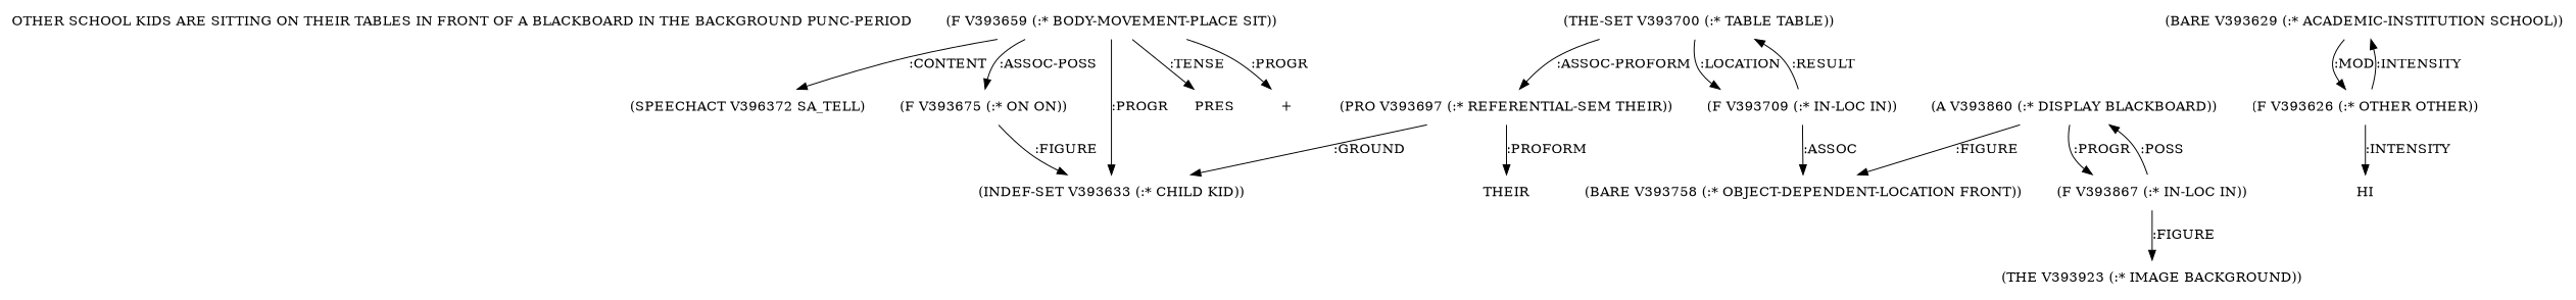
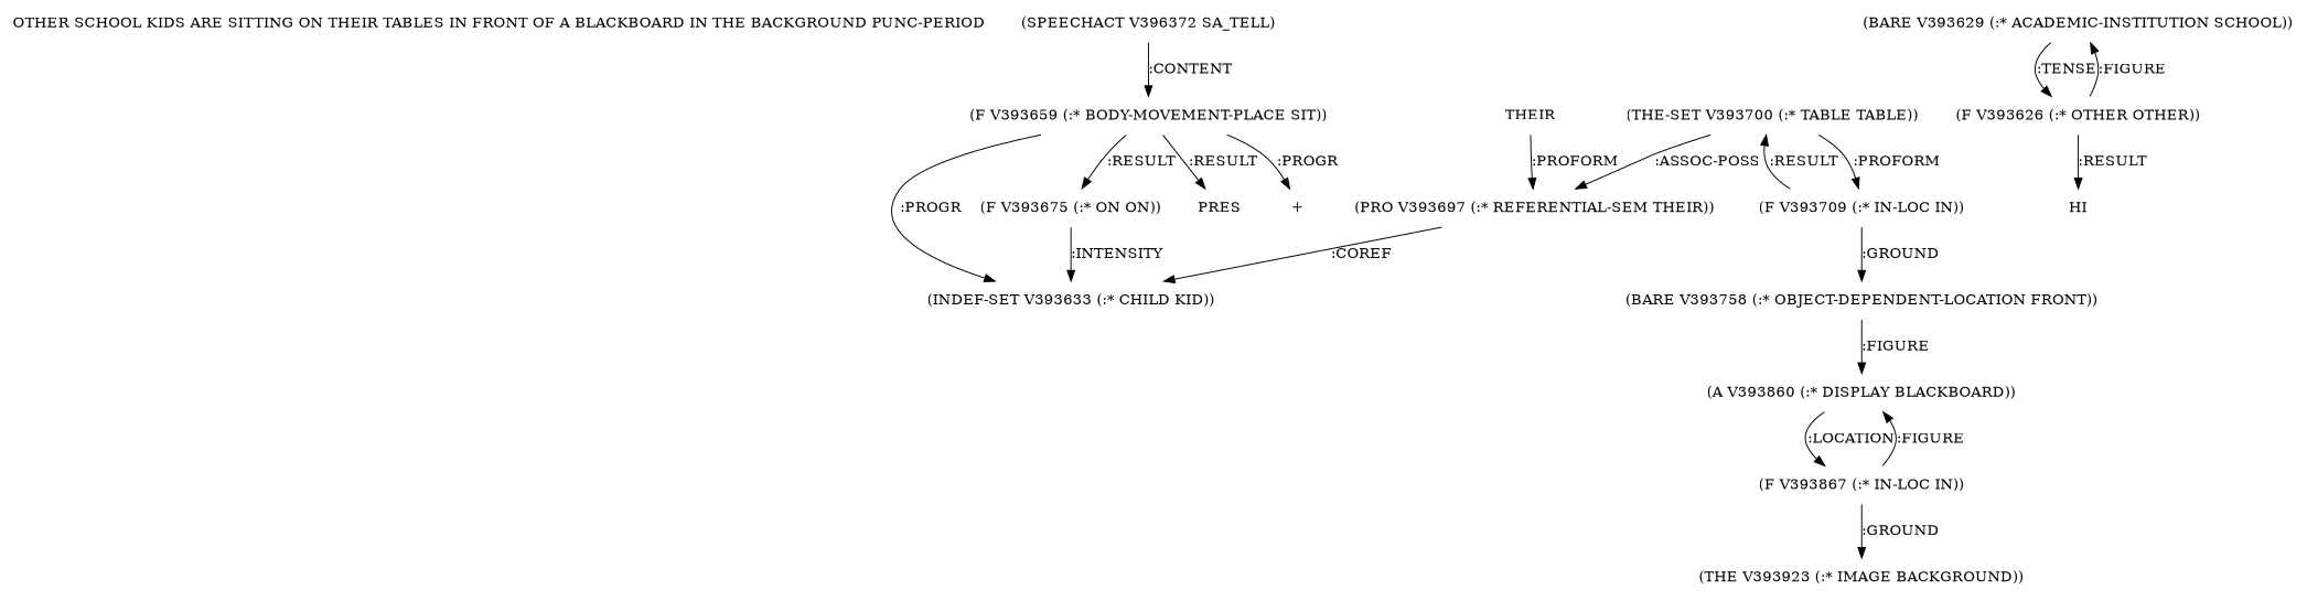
  digraph {
    node [shape=none]
    "OTHER SCHOOL KIDS ARE SITTING ON THEIR TABLES IN FRONT OF A BLACKBOARD IN THE BACKGROUND PUNC-PERIOD"
    n2 [label="(SPEECHACT V396372 SA_TELL)"]
    n3 [label="(F V393659 (:* BODY-MOVEMENT-PLACE SIT))"]
    n4 [label="(F V393675 (:* ON ON))"]
    n5 [label="(INDEF-SET V393633 (:* CHILD KID))"]
    n6 [label=PRES]
    n7 [label="+"]
    n8 [label="(THE-SET V393700 (:* TABLE TABLE))"]
    n9 [label="(PRO V393697 (:* REFERENTIAL-SEM THEIR))"]
    n10 [label="(F V393709 (:* IN-LOC IN))"]
    n11 [label=THEIR]
    n12 [label="(BARE V393758 (:* OBJECT-DEPENDENT-LOCATION FRONT))"]
    n13 [label="(A V393860 (:* DISPLAY BLACKBOARD))"]
    n14 [label="(F V393867 (:* IN-LOC IN))"]
    n15 [label="(THE V393923 (:* IMAGE BACKGROUND))"]
    n16 [label="(BARE V393629 (:* ACADEMIC-INSTITUTION SCHOOL))"]
    n17 [label="(F V393626 (:* OTHER OTHER))"]
    n18 [label=HI]
-   n3 -> n2 [label=":CONTENT"]
-   n3 -> n4 [label=":ASSOC-POSS"]
+   n2 -> n3 [label=":CONTENT"]
+   n3 -> n4 [label=":RESULT"]
    n3 -> n5 [label=":PROGR"]
-   n3 -> n6 [label=":TENSE"]
+   n3 -> n6 [label=":RESULT"]
    n3 -> n7 [label=":PROGR"]
-   n4 -> n5 [label=":FIGURE"]
-   n8 -> n9 [label=":ASSOC-PROFORM"]
-   n8 -> n10 [label=":LOCATION"]
-   n9 -> n5 [label=":GROUND"]
-   n9 -> n11 [label=":PROFORM"]
+   n4 -> n5 [label=":INTENSITY"]
+   n8 -> n9 [label=":ASSOC-POSS"]
+   n8 -> n10 [label=":PROFORM"]
+   n9 -> n5 [label=":COREF"]
+   n11 -> n9 [label=":PROFORM"]
    n10 -> n8 [label=":RESULT"]
-   n10 -> n12 [label=":ASSOC"]
-   n13 -> n12 [label=":FIGURE"]
-   n13 -> n14 [label=":PROGR"]
-   n14 -> n13 [label=":POSS"]
-   n14 -> n15 [label=":FIGURE"]
-   n16 -> n17 [label=":MOD"]
-   n17 -> n16 [label=":INTENSITY"]
-   n17 -> n18 [label=":INTENSITY"]
+   n10 -> n12 [label=":GROUND"]
+   n12 -> n13 [label=":FIGURE"]
+   n13 -> n14 [label=":LOCATION"]
+   n14 -> n13 [label=":FIGURE"]
+   n14 -> n15 [label=":GROUND"]
+   n16 -> n17 [label=":TENSE"]
+   n17 -> n16 [label=":FIGURE"]
+   n17 -> n18 [label=":RESULT"]
  }
